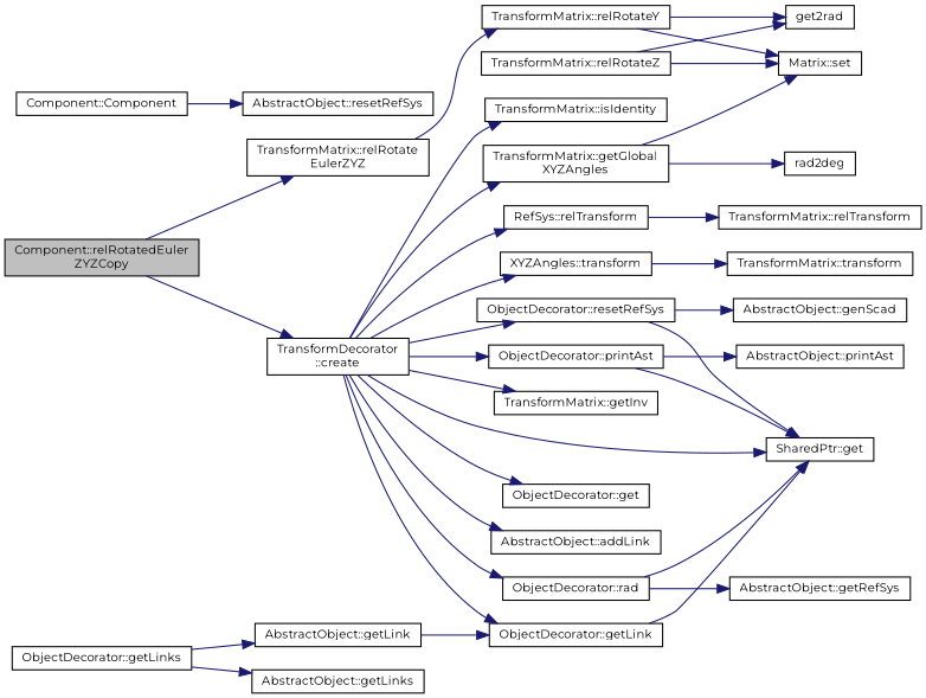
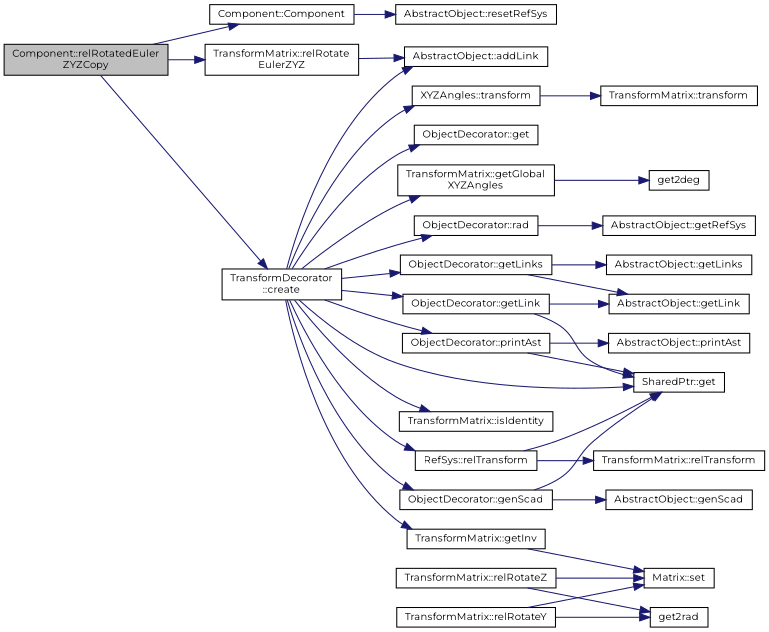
  digraph {
    fontname=Montserrat
    rankdir=LR
    node [color=black fillcolor=white fontname=Montserrat fontsize=10 shape=record style=filled]
    edge [color=midnightblue fontname=Montserrat fontsize=10 labelfontname=Helvetica labelfontsize=10 style=solid]
    n1 [fillcolor=grey75 fontcolor=black height=0.2 label="Component::relRotatedEuler\lZYZCopy" width=0.4]
    n2 [height=0.2 label="TransformMatrix::relRotate\lEulerZYZ" width=0.4]
    n3 [height=0.2 label="Component::Component" width=0.4]
    n4 [height=0.2 label="TransformDecorator\l::create" width=0.4]
    n5 [height=0.2 label="TransformMatrix::relRotateY" width=0.4]
    n6 [height=0.2 label="AbstractObject::resetRefSys" width=0.4]
    n7 [height=0.2 label="TransformMatrix::isIdentity" width=0.4]
    n8 [height=0.2 label="SharedPtr::get" width=0.4]
    n9 [height=0.2 label="RefSys::relTransform" width=0.4]
    n10 [height=0.2 label="TransformMatrix::getInv" width=0.4]
    n11 [height=0.2 label="XYZAngles::transform" width=0.4]
    n12 [height=0.2 label="ObjectDecorator::get" width=0.4]
    n13 [height=0.2 label="AbstractObject::addLink" width=0.4]
    n14 [height=0.2 label="TransformMatrix::getGlobal\lXYZAngles" width=0.4]
-   n15 [height=0.2 label="ObjectDecorator::resetRefSys" width=0.4]
+   n15 [height=0.2 label="ObjectDecorator::genScad" width=0.4]
    n16 [height=0.2 label="ObjectDecorator::printAst" width=0.4]
    n17 [height=0.2 label="ObjectDecorator::rad" width=0.4]
    n18 [height=0.2 label="ObjectDecorator::getLinks" width=0.4]
    n19 [height=0.2 label="ObjectDecorator::getLink" width=0.4]
    n20 [height=0.2 label="TransformMatrix::relRotateZ" width=0.4]
    n21 [height=0.2 label=get2rad width=0.4]
    n22 [height=0.2 label="Matrix::set" width=0.4]
    n23 [height=0.2 label="TransformMatrix::relTransform" width=0.4]
    n24 [height=0.2 label="TransformMatrix::transform" width=0.4]
-   n25 [height=0.2 label=rad2deg width=0.4]
+   n25 [height=0.2 label=get2deg width=0.4]
    n26 [height=0.2 label="AbstractObject::genScad" width=0.4]
    n27 [height=0.2 label="AbstractObject::printAst" width=0.4]
    n28 [height=0.2 label="AbstractObject::getRefSys" width=0.4]
    n29 [height=0.2 label="AbstractObject::getLinks" width=0.4]
    n30 [height=0.2 label="AbstractObject::getLink" width=0.4]
    n1 -> n2
+   n1 -> n3
    n1 -> n4
-   n2 -> n5
+   n2 -> n13
    n3 -> n6
    n4 -> n7
    n4 -> n8
    n4 -> n9
    n4 -> n10
    n4 -> n11
    n4 -> n12
    n4 -> n13
    n4 -> n14
    n4 -> n15
    n4 -> n16
    n4 -> n17
+   n4 -> n18
    n4 -> n19
    n5 -> n21
    n5 -> n22
    n9 -> n23
-   n14 -> n22
+   n10 -> n22
    n11 -> n24
    n14 -> n25
    n15 -> n8
    n15 -> n26
    n16 -> n8
    n16 -> n27
-   n17 -> n8
+   n9 -> n8
    n17 -> n28
    n18 -> n29
    n18 -> n30
    n19 -> n8
-   n30 -> n19
+   n19 -> n30
    n20 -> n21
    n20 -> n22
  }
